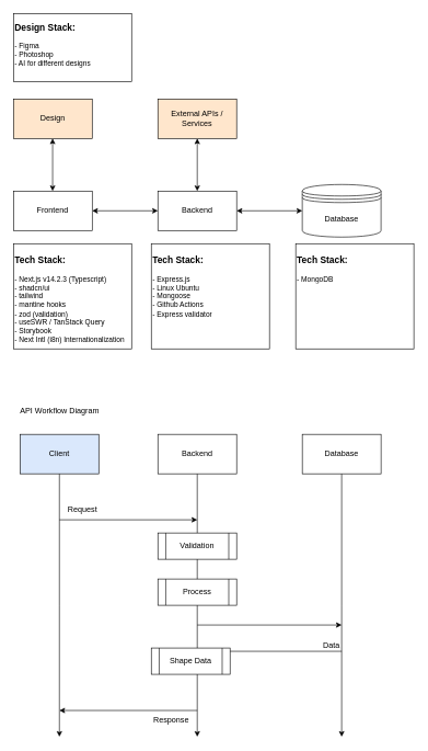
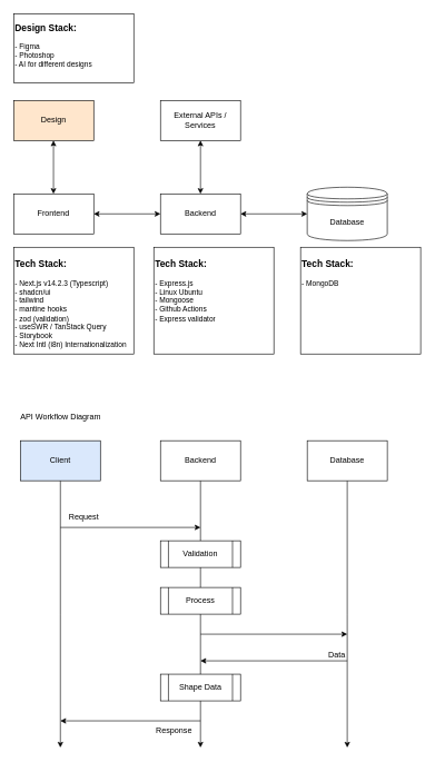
  <mxCell id="0" />
  <mxCell id="1" parent="0" />
  <mxCell id="2" value="Frontend" style="rounded=0;whiteSpace=wrap;html=1;movable=0;resizable=0;rotatable=0;deletable=0;editable=0;locked=1;connectable=0;" vertex="1" parent="1"><mxGeometry x="20" y="290" width="120" height="60" as="geometry" /></mxCell>
  <mxCell id="3" value="Backend" style="rounded=0;whiteSpace=wrap;html=1;movable=0;resizable=0;rotatable=0;deletable=0;editable=0;locked=1;connectable=0;" vertex="1" parent="1"><mxGeometry x="240" y="290" width="120" height="60" as="geometry" /></mxCell>
  <mxCell id="4" value="Database" style="shape=datastore;whiteSpace=wrap;html=1;movable=0;resizable=0;rotatable=0;deletable=0;editable=0;locked=1;connectable=0;" vertex="1" parent="1"><mxGeometry x="460" y="280" width="120" height="80" as="geometry" /></mxCell>
  <mxCell id="5" value="" style="endArrow=classic;startArrow=classic;html=1;rounded=0;exitX=1;exitY=0.5;exitDx=0;exitDy=0;entryX=0;entryY=0.5;entryDx=0;entryDy=0;movable=0;resizable=0;rotatable=0;deletable=0;editable=0;locked=1;connectable=0;" edge="1" parent="1" source="2" target="3"><mxGeometry width="50" height="50" relative="1" as="geometry"><mxPoint x="310" y="380" as="sourcePoint" /><mxPoint x="360" y="330" as="targetPoint" /></mxGeometry></mxCell>
  <mxCell id="6" value="" style="endArrow=classic;startArrow=classic;html=1;rounded=0;entryX=1;entryY=0.5;entryDx=0;entryDy=0;exitX=0;exitY=0.5;exitDx=0;exitDy=0;movable=0;resizable=0;rotatable=0;deletable=0;editable=0;locked=1;connectable=0;" edge="1" parent="1" source="4" target="3"><mxGeometry width="50" height="50" relative="1" as="geometry"><mxPoint x="310" y="380" as="sourcePoint" /><mxPoint x="360" y="330" as="targetPoint" /></mxGeometry></mxCell>
  <mxCell id="7" value="" style="group;movable=0;resizable=0;rotatable=0;deletable=0;editable=0;locked=1;connectable=0;" vertex="1" connectable="0" parent="1"><mxGeometry x="20" y="370" width="180" height="170" as="geometry" /></mxCell>
  <mxCell id="8" value="" style="rounded=0;whiteSpace=wrap;html=1;movable=0;resizable=0;rotatable=0;deletable=0;editable=0;locked=1;connectable=0;" vertex="1" parent="7"><mxGeometry width="180" height="160" as="geometry" /></mxCell>
  <mxCell id="9" value="&lt;h3 style=&quot;margin-top: 0px;&quot;&gt;Tech Stack:&lt;/h3&gt;&lt;div style=&quot;font-size: 11px;&quot;&gt;&lt;font style=&quot;font-size: 11px;&quot;&gt;- Next.js v14.2.3 (Typescript)&lt;br&gt;- shadcn/ui&lt;/font&gt;&lt;/div&gt;&lt;div style=&quot;font-size: 11px;&quot;&gt;&lt;font style=&quot;font-size: 11px;&quot;&gt;- tailwind&lt;/font&gt;&lt;/div&gt;&lt;div style=&quot;font-size: 11px;&quot;&gt;&lt;font style=&quot;font-size: 11px;&quot;&gt;- mantine hooks&lt;/font&gt;&lt;/div&gt;&lt;div style=&quot;font-size: 11px;&quot;&gt;&lt;font style=&quot;font-size: 11px;&quot;&gt;- zod (validation)&lt;/font&gt;&lt;/div&gt;&lt;div style=&quot;font-size: 11px;&quot;&gt;&lt;font style=&quot;font-size: 11px;&quot;&gt;- useSWR / TanStack Query&lt;br&gt;- Storybook&lt;br&gt;- Next Intl (i8n) Internationalization&lt;/font&gt;&lt;/div&gt;" style="text;html=1;whiteSpace=wrap;overflow=hidden;rounded=0;movable=0;resizable=0;rotatable=0;deletable=0;editable=0;locked=1;connectable=0;" vertex="1" parent="7"><mxGeometry y="10" width="180" height="160" as="geometry" /></mxCell>
  <mxCell id="10" value="" style="group;movable=0;resizable=0;rotatable=0;deletable=0;editable=0;locked=1;connectable=0;" vertex="1" connectable="0" parent="1"><mxGeometry x="230" y="370" width="180" height="170" as="geometry" /></mxCell>
  <mxCell id="11" value="" style="rounded=0;whiteSpace=wrap;html=1;movable=0;resizable=0;rotatable=0;deletable=0;editable=0;locked=1;connectable=0;" vertex="1" parent="10"><mxGeometry width="180" height="160" as="geometry" /></mxCell>
  <mxCell id="12" value="&lt;h3 style=&quot;margin-top: 0px;&quot;&gt;Tech Stack:&lt;/h3&gt;&lt;div style=&quot;font-size: 11px;&quot;&gt;&lt;font style=&quot;font-size: 11px;&quot;&gt;- Express.js&lt;br&gt;&lt;/font&gt;&lt;/div&gt;&lt;div style=&quot;font-size: 11px;&quot;&gt;&lt;font style=&quot;font-size: 11px;&quot;&gt;- Linux Ubuntu&lt;br&gt;&lt;/font&gt;&lt;/div&gt;&lt;div style=&quot;font-size: 11px;&quot;&gt;&lt;font style=&quot;font-size: 11px;&quot;&gt;- Mongoose&lt;/font&gt;&lt;/div&gt;&lt;div style=&quot;font-size: 11px;&quot;&gt;&lt;font style=&quot;font-size: 11px;&quot;&gt;- Github Actions&lt;/font&gt;&lt;/div&gt;&lt;div style=&quot;font-size: 11px;&quot;&gt;&lt;font style=&quot;font-size: 11px;&quot;&gt;- Express validator&lt;/font&gt;&lt;/div&gt;" style="text;html=1;whiteSpace=wrap;overflow=hidden;rounded=0;movable=0;resizable=0;rotatable=0;deletable=0;editable=0;locked=1;connectable=0;" vertex="1" parent="10"><mxGeometry y="10" width="180" height="160" as="geometry" /></mxCell>
- <mxCell id="13" value="External APIs / Services" style="rounded=0;whiteSpace=wrap;html=1;movable=0;resizable=0;rotatable=0;deletable=0;editable=0;locked=1;connectable=0;fillColor=#ffe6cc;" vertex="1" parent="1"><mxGeometry x="240" y="150" width="120" height="60" as="geometry" /></mxCell>
+ <mxCell id="13" value="External APIs / Services" style="rounded=0;whiteSpace=wrap;html=1;movable=0;resizable=0;rotatable=0;deletable=0;editable=0;locked=1;connectable=0;" vertex="1" parent="1"><mxGeometry x="240" y="150" width="120" height="60" as="geometry" /></mxCell>
  <mxCell id="14" value="" style="endArrow=classic;startArrow=classic;html=1;rounded=0;entryX=0.5;entryY=1;entryDx=0;entryDy=0;exitX=0.5;exitY=0;exitDx=0;exitDy=0;movable=0;resizable=0;rotatable=0;deletable=0;editable=0;locked=1;connectable=0;" edge="1" parent="1" source="3" target="13"><mxGeometry width="50" height="50" relative="1" as="geometry"><mxPoint x="310" y="290" as="sourcePoint" /><mxPoint x="360" y="240" as="targetPoint" /></mxGeometry></mxCell>
  <mxCell id="15" value="" style="group;movable=0;resizable=0;rotatable=0;deletable=0;editable=0;locked=1;connectable=0;" vertex="1" connectable="0" parent="1"><mxGeometry x="450" y="370" width="180" height="170" as="geometry" /></mxCell>
  <mxCell id="16" value="" style="rounded=0;whiteSpace=wrap;html=1;movable=0;resizable=0;rotatable=0;deletable=0;editable=0;locked=1;connectable=0;" vertex="1" parent="15"><mxGeometry width="180" height="160" as="geometry" /></mxCell>
  <mxCell id="17" value="&lt;h3 style=&quot;margin-top: 0px;&quot;&gt;Tech Stack:&lt;/h3&gt;&lt;div style=&quot;font-size: 11px;&quot;&gt;&lt;font style=&quot;font-size: 11px;&quot;&gt;- MongoDB&lt;/font&gt;&lt;/div&gt;" style="text;html=1;whiteSpace=wrap;overflow=hidden;rounded=0;movable=0;resizable=0;rotatable=0;deletable=0;editable=0;locked=1;connectable=0;" vertex="1" parent="15"><mxGeometry y="10" width="180" height="160" as="geometry" /></mxCell>
  <mxCell id="18" style="edgeStyle=orthogonalEdgeStyle;rounded=0;orthogonalLoop=1;jettySize=auto;html=1;" edge="1" parent="1" source="19"><mxGeometry relative="1" as="geometry"><mxPoint x="90" y="1120" as="targetPoint" /></mxGeometry></mxCell>
  <mxCell id="19" value="Client" style="rounded=0;whiteSpace=wrap;html=1;fillColor=#dae8fc;" vertex="1" parent="1"><mxGeometry x="30" y="660" width="120" height="60" as="geometry" /></mxCell>
  <mxCell id="20" style="edgeStyle=orthogonalEdgeStyle;rounded=0;orthogonalLoop=1;jettySize=auto;html=1;" edge="1" parent="1" source="21"><mxGeometry relative="1" as="geometry"><mxPoint x="300" y="1120" as="targetPoint" /></mxGeometry></mxCell>
  <mxCell id="21" value="Backend" style="rounded=0;whiteSpace=wrap;html=1;" vertex="1" parent="1"><mxGeometry x="240" y="660" width="120" height="60" as="geometry" /></mxCell>
  <mxCell id="22" style="edgeStyle=orthogonalEdgeStyle;rounded=0;orthogonalLoop=1;jettySize=auto;html=1;" edge="1" parent="1" source="23"><mxGeometry relative="1" as="geometry"><mxPoint x="520" y="1120" as="targetPoint" /></mxGeometry></mxCell>
  <mxCell id="23" value="Database" style="rounded=0;whiteSpace=wrap;html=1;" vertex="1" parent="1"><mxGeometry x="460" y="660" width="120" height="60" as="geometry" /></mxCell>
  <mxCell id="24" value="API Workflow Diagram" style="text;html=1;align=center;verticalAlign=middle;resizable=0;points=[];autosize=1;strokeColor=none;fillColor=none;" vertex="1" parent="1"><mxGeometry x="20" y="610" width="140" height="30" as="geometry" /></mxCell>
  <mxCell id="25" value="" style="endArrow=classic;html=1;rounded=0;" edge="1" parent="1"><mxGeometry width="50" height="50" relative="1" as="geometry"><mxPoint x="90" y="790" as="sourcePoint" /><mxPoint x="300" y="790" as="targetPoint" /></mxGeometry></mxCell>
  <mxCell id="26" value="Request" style="text;html=1;align=center;verticalAlign=middle;resizable=0;points=[];autosize=1;strokeColor=none;fillColor=none;" vertex="1" parent="1"><mxGeometry x="90" y="760" width="70" height="30" as="geometry" /></mxCell>
  <mxCell id="27" value="Validation" style="shape=process;whiteSpace=wrap;html=1;backgroundOutline=1;" vertex="1" parent="1"><mxGeometry x="240" y="810" width="120" height="40" as="geometry" /></mxCell>
  <mxCell id="28" value="Process" style="shape=process;whiteSpace=wrap;html=1;backgroundOutline=1;" vertex="1" parent="1"><mxGeometry x="240" y="880" width="120" height="40" as="geometry" /></mxCell>
  <mxCell id="29" value="" style="endArrow=classic;html=1;rounded=0;" edge="1" parent="1"><mxGeometry width="50" height="50" relative="1" as="geometry"><mxPoint x="300" y="950" as="sourcePoint" /><mxPoint x="520" y="950" as="targetPoint" /></mxGeometry></mxCell>
  <mxCell id="30" value="" style="endArrow=classic;html=1;rounded=0;" edge="1" parent="1"><mxGeometry width="50" height="50" relative="1" as="geometry"><mxPoint x="520" y="990" as="sourcePoint" /><mxPoint x="300" y="990" as="targetPoint" /></mxGeometry></mxCell>
  <mxCell id="31" value="Data" style="text;html=1;align=center;verticalAlign=middle;resizable=0;points=[];autosize=1;strokeColor=none;fillColor=none;" vertex="1" parent="1"><mxGeometry x="479" y="966" width="50" height="30" as="geometry" /></mxCell>
- <mxCell id="32" value="Shape Data" style="shape=process;whiteSpace=wrap;html=1;backgroundOutline=1;" vertex="1" parent="1"><mxGeometry x="230" y="985" width="120" height="40" as="geometry" /></mxCell>
+ <mxCell id="32" value="Shape Data" style="shape=process;whiteSpace=wrap;html=1;backgroundOutline=1;" vertex="1" parent="1"><mxGeometry x="240" y="1010" width="120" height="40" as="geometry" /></mxCell>
  <mxCell id="33" value="" style="endArrow=classic;html=1;rounded=0;" edge="1" parent="1"><mxGeometry width="50" height="50" relative="1" as="geometry"><mxPoint x="300" y="1080" as="sourcePoint" /><mxPoint x="90" y="1080" as="targetPoint" /></mxGeometry></mxCell>
  <mxCell id="34" value="Response" style="text;html=1;align=center;verticalAlign=middle;resizable=0;points=[];autosize=1;strokeColor=none;fillColor=none;" vertex="1" parent="1"><mxGeometry x="220" y="1080" width="80" height="30" as="geometry" /></mxCell>
  <mxCell id="35" value="Design" style="rounded=0;whiteSpace=wrap;html=1;movable=1;resizable=1;rotatable=1;deletable=1;editable=1;locked=0;connectable=1;fillColor=#ffe6cc;" vertex="1" parent="1"><mxGeometry x="20" y="150" width="120" height="60" as="geometry" /></mxCell>
  <mxCell id="36" value="" style="endArrow=classic;startArrow=classic;html=1;rounded=0;entryX=0.5;entryY=1;entryDx=0;entryDy=0;exitX=0.5;exitY=0;exitDx=0;exitDy=0;movable=1;resizable=1;rotatable=1;deletable=1;editable=1;locked=0;connectable=1;" edge="1" parent="1"><mxGeometry width="50" height="50" relative="1" as="geometry"><mxPoint x="79.66" y="290" as="sourcePoint" /><mxPoint x="79.66" y="210" as="targetPoint" /></mxGeometry></mxCell>
  <mxCell id="37" value="" style="group;movable=1;resizable=1;rotatable=1;deletable=1;editable=1;locked=0;connectable=1;" vertex="1" connectable="0" parent="1"><mxGeometry x="20" y="20" width="180" height="110" as="geometry" /></mxCell>
  <mxCell id="38" value="" style="rounded=0;whiteSpace=wrap;html=1;movable=1;resizable=1;rotatable=1;deletable=1;editable=1;locked=0;connectable=1;" vertex="1" parent="37"><mxGeometry width="180" height="103.529" as="geometry" /></mxCell>
  <mxCell id="39" value="&lt;h3 style=&quot;margin-top: 0px;&quot;&gt;Design Stack:&lt;/h3&gt;&lt;div style=&quot;font-size: 11px;&quot;&gt;- Figma&lt;/div&gt;&lt;div style=&quot;font-size: 11px;&quot;&gt;- Photoshop&lt;br&gt;- AI for different designs&lt;/div&gt;" style="text;html=1;whiteSpace=wrap;overflow=hidden;rounded=0;movable=1;resizable=1;rotatable=1;deletable=1;editable=1;locked=0;connectable=1;" vertex="1" parent="37"><mxGeometry y="6.471" width="180" height="103.529" as="geometry" /></mxCell>
